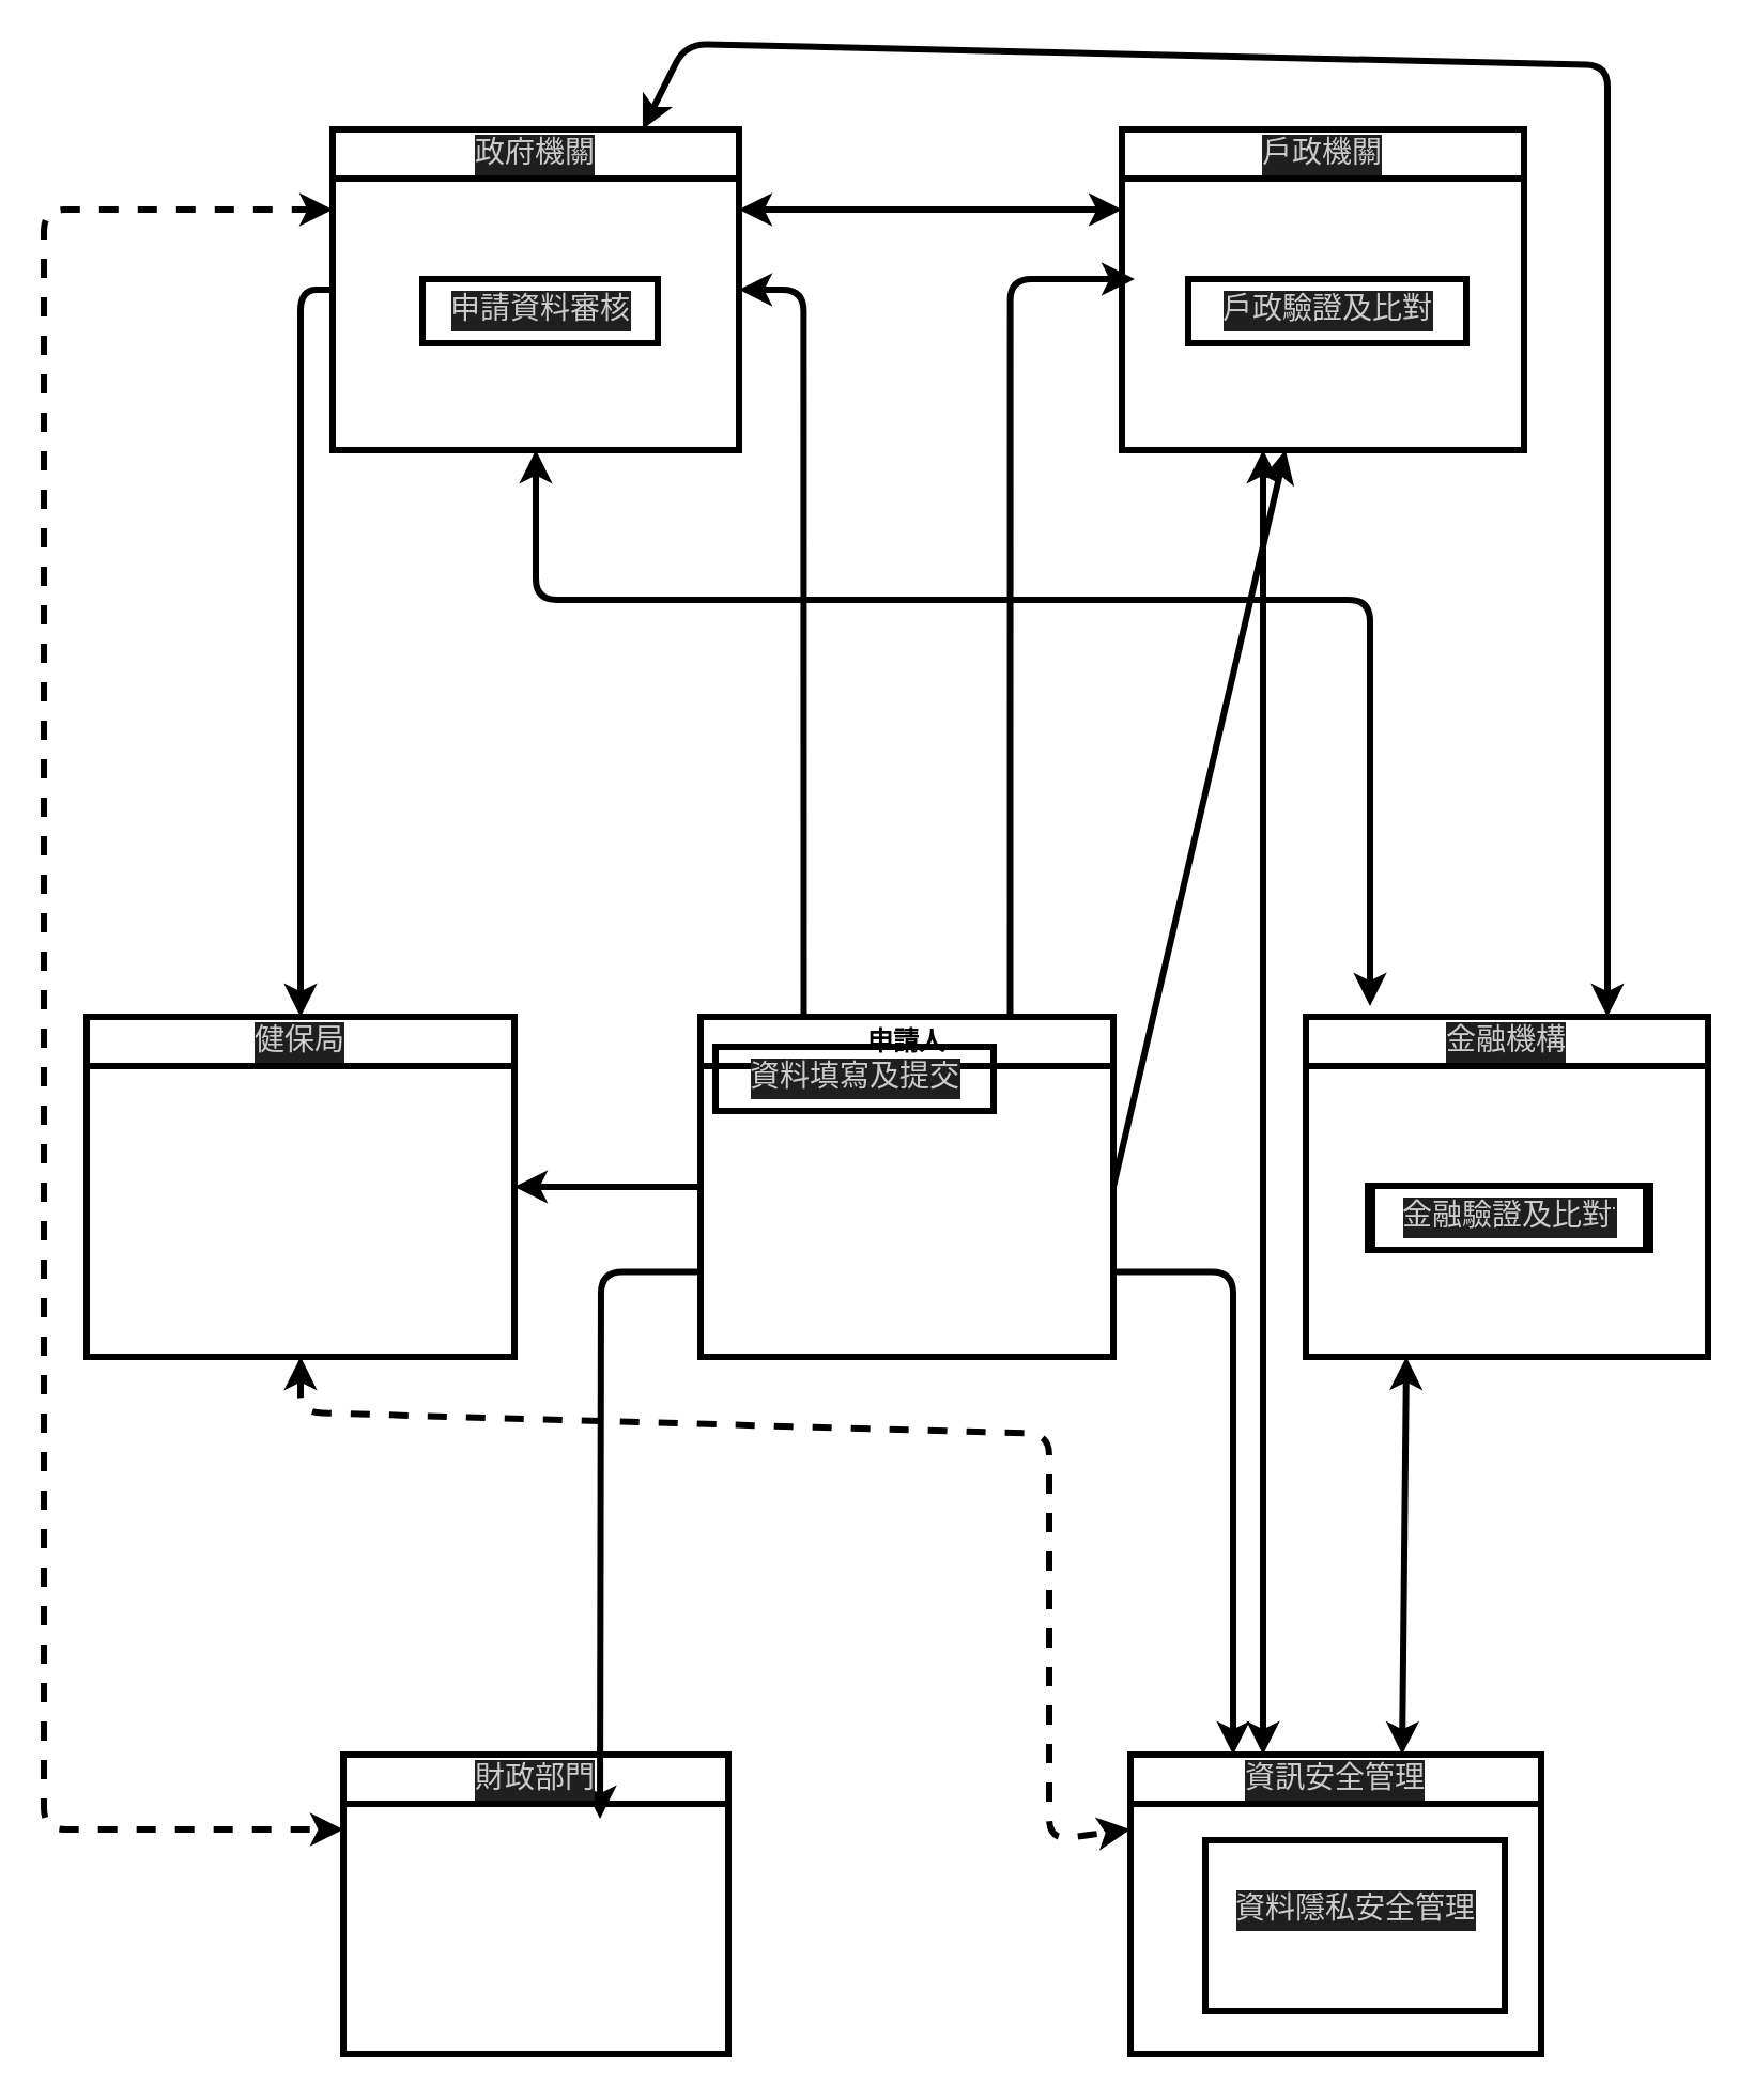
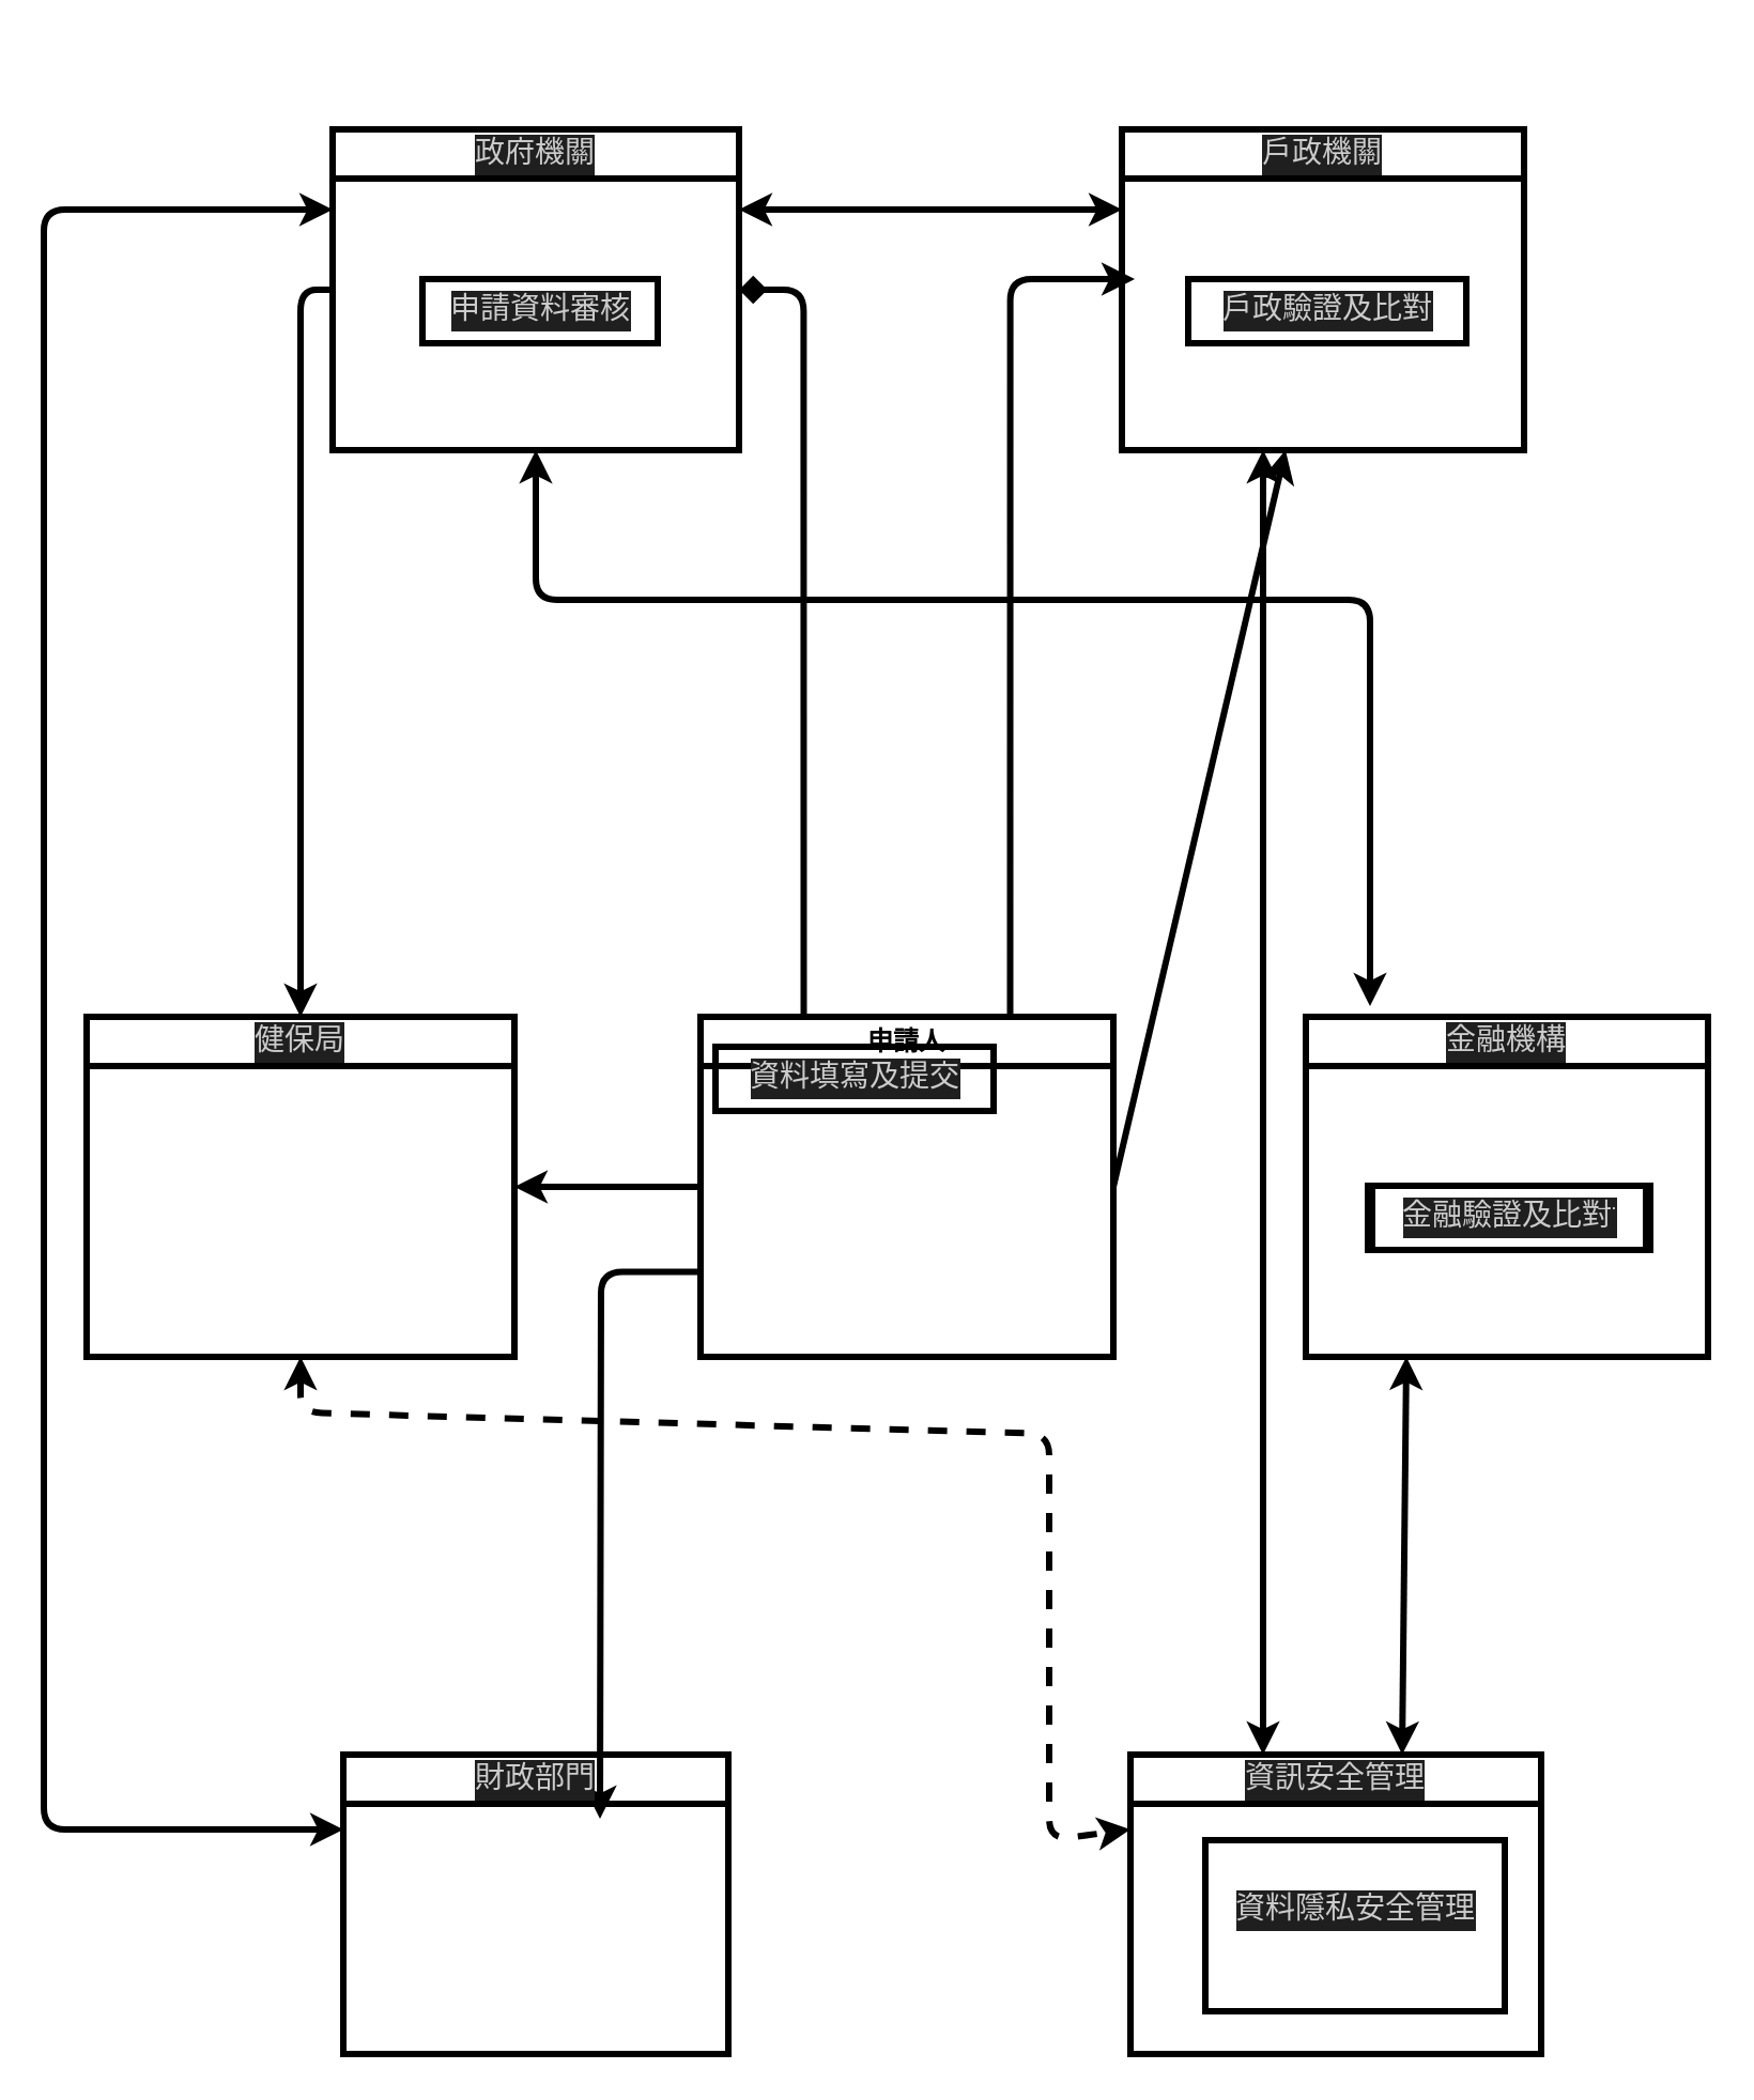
  <mxCell id="0" />
  <mxCell id="1" parent="0" />
- <mxCell id="2" style="edgeStyle=orthogonalEdgeStyle;html=1;exitX=0.25;exitY=0;exitDx=0;exitDy=0;entryX=1;entryY=0.5;entryDx=0;entryDy=0;strokeWidth=3;strokeColor=#000000;" parent="1" source="8" target="21" edge="1"><mxGeometry relative="1" as="geometry" /></mxCell>
+ <mxCell id="2" style="edgeStyle=orthogonalEdgeStyle;html=1;exitX=0.25;exitY=0;exitDx=0;exitDy=0;entryX=1;entryY=0.5;entryDx=0;entryDy=0;strokeWidth=3;strokeColor=#000000;endArrow=diamond;" parent="1" source="8" target="21" edge="1"><mxGeometry relative="1" as="geometry" /></mxCell>
  <mxCell id="3" style="edgeStyle=orthogonalEdgeStyle;html=1;exitX=0.75;exitY=0;exitDx=0;exitDy=0;strokeWidth=3;strokeColor=#000000;" parent="1" source="8" edge="1"><mxGeometry relative="1" as="geometry"><mxPoint x="530" y="130" as="targetPoint" /><Array as="points"><mxPoint x="472" y="130" /></Array></mxGeometry></mxCell>
  <mxCell id="4" style="edgeStyle=orthogonalEdgeStyle;html=1;exitX=0;exitY=0.75;exitDx=0;exitDy=0;strokeWidth=3;strokeColor=#000000;" parent="1" source="8" edge="1"><mxGeometry relative="1" as="geometry"><mxPoint x="280" y="850" as="targetPoint" /></mxGeometry></mxCell>
- <mxCell id="5" style="edgeStyle=orthogonalEdgeStyle;html=1;exitX=1;exitY=0.75;exitDx=0;exitDy=0;entryX=0.25;entryY=0;entryDx=0;entryDy=0;strokeWidth=3;strokeColor=#000000;" parent="1" source="8" target="11" edge="1"><mxGeometry relative="1" as="geometry" /></mxCell>
  <mxCell id="6" style="edgeStyle=orthogonalEdgeStyle;html=1;exitX=0;exitY=0.5;exitDx=0;exitDy=0;entryX=1;entryY=0.5;entryDx=0;entryDy=0;strokeWidth=3;strokeColor=#000000;" parent="1" source="8" target="25" edge="1"><mxGeometry relative="1" as="geometry" /></mxCell>
  <mxCell id="7" style="edgeStyle=none;html=1;exitX=1;exitY=0.5;exitDx=0;exitDy=0;strokeWidth=3;strokeColor=#000000;" parent="1" source="8" target="23" edge="1"><mxGeometry relative="1" as="geometry" /></mxCell>
  <mxCell id="8" value="申請人" style="swimlane;whiteSpace=wrap;html=1;fillColor=none;strokeWidth=3;strokeColor=#000000;" parent="1" vertex="1"><mxGeometry x="327" y="475" width="193" height="159" as="geometry" /></mxCell>
  <mxCell id="9" value="&lt;div style=&quot;color: rgb(204, 204, 204); background-color: rgb(31, 31, 31); font-family: Consolas, &amp;quot;Courier New&amp;quot;, monospace; font-size: 14px; line-height: 19px;&quot;&gt;資料填寫及提交&lt;/div&gt;" style="text;html=1;align=center;verticalAlign=middle;resizable=0;points=[];autosize=1;strokeColor=#000000;fillColor=none;strokeWidth=3;" parent="8" vertex="1"><mxGeometry x="7" y="14" width="130" height="30" as="geometry" /></mxCell>
  <mxCell id="10" value="&lt;div style=&quot;color: rgb(204, 204, 204); background-color: rgb(31, 31, 31); font-family: Consolas, &amp;quot;Courier New&amp;quot;, monospace; font-weight: normal; font-size: 14px; line-height: 19px;&quot;&gt;財政部門&lt;/div&gt;" style="swimlane;whiteSpace=wrap;html=1;fillColor=none;strokeWidth=3;strokeColor=#000000;" parent="1" vertex="1"><mxGeometry x="160" y="820" width="180" height="140" as="geometry" /></mxCell>
  <mxCell id="11" value="&lt;div style=&quot;color: rgb(204, 204, 204); background-color: rgb(31, 31, 31); font-family: Consolas, &amp;quot;Courier New&amp;quot;, monospace; font-weight: normal; font-size: 14px; line-height: 19px;&quot;&gt;資訊安全管理&lt;/div&gt;" style="swimlane;whiteSpace=wrap;html=1;fillColor=none;strokeWidth=3;strokeColor=#000000;" parent="1" vertex="1"><mxGeometry x="528" y="820" width="192" height="140" as="geometry" /></mxCell>
  <mxCell id="12" value="&#10;&lt;div style=&quot;color: rgb(204, 204, 204); background-color: rgb(31, 31, 31); font-family: Consolas, &amp;quot;Courier New&amp;quot;, monospace; font-weight: normal; font-size: 14px; line-height: 19px;&quot;&gt;&lt;div&gt;&lt;span style=&quot;color: #cccccc;&quot;&gt;資料隱私安全管理&lt;/span&gt;&lt;/div&gt;&lt;/div&gt;&#10;&#10;" style="text;html=1;align=center;verticalAlign=middle;resizable=0;points=[];autosize=1;strokeColor=#000000;fillColor=none;strokeWidth=3;" parent="11" vertex="1"><mxGeometry x="35" y="40.0" width="140" height="80" as="geometry" /></mxCell>
  <mxCell id="13" value="&lt;div style=&quot;color: rgb(204, 204, 204); background-color: rgb(31, 31, 31); font-family: Consolas, &amp;quot;Courier New&amp;quot;, monospace; font-size: 14px; line-height: 19px;&quot;&gt;申請資料審核&lt;/div&gt;" style="text;html=1;align=center;verticalAlign=middle;resizable=0;points=[];autosize=1;strokeColor=#000000;fillColor=none;strokeWidth=3;" parent="11" vertex="1"><mxGeometry x="-331" y="-690" width="110" height="30" as="geometry" /></mxCell>
  <mxCell id="14" value="&lt;div style=&quot;color: rgb(204, 204, 204); background-color: rgb(31, 31, 31); font-family: Consolas, &amp;quot;Courier New&amp;quot;, monospace; font-size: 14px; line-height: 19px;&quot;&gt;戶政驗證及比對&lt;/div&gt;" style="text;html=1;align=center;verticalAlign=middle;resizable=0;points=[];autosize=1;strokeColor=#000000;fillColor=none;strokeWidth=3;" parent="11" vertex="1"><mxGeometry x="27" y="-690" width="130" height="30" as="geometry" /></mxCell>
  <mxCell id="15" value="&lt;div style=&quot;color: rgb(204, 204, 204); background-color: rgb(31, 31, 31); font-family: Consolas, &amp;quot;Courier New&amp;quot;, monospace; font-size: 14px; line-height: 19px;&quot;&gt;金融驗證及比對&lt;/div&gt;" style="text;html=1;align=center;verticalAlign=middle;resizable=0;points=[];autosize=1;strokeColor=#000000;fillColor=none;strokeWidth=3;" parent="11" vertex="1"><mxGeometry x="113" y="-266" width="130" height="30" as="geometry" /></mxCell>
  <mxCell id="16" style="edgeStyle=none;html=1;exitX=1;exitY=0.25;exitDx=0;exitDy=0;entryX=0;entryY=0.25;entryDx=0;entryDy=0;startArrow=classic;startFill=1;strokeWidth=3;strokeColor=#000000;" parent="1" source="21" target="23" edge="1"><mxGeometry relative="1" as="geometry" /></mxCell>
  <mxCell id="17" style="edgeStyle=orthogonalEdgeStyle;html=1;exitX=0;exitY=0.5;exitDx=0;exitDy=0;entryX=0.5;entryY=0;entryDx=0;entryDy=0;strokeWidth=3;strokeColor=#000000;" parent="1" source="21" target="25" edge="1"><mxGeometry relative="1" as="geometry"><mxPoint x="130" y="530" as="targetPoint" /></mxGeometry></mxCell>
- <mxCell id="18" style="edgeStyle=orthogonalEdgeStyle;html=1;exitX=0;exitY=0.25;exitDx=0;exitDy=0;entryX=0;entryY=0.25;entryDx=0;entryDy=0;startArrow=classic;startFill=1;strokeWidth=3;strokeColor=#000000;dashed=1;" parent="1" source="21" target="10" edge="1"><mxGeometry relative="1" as="geometry"><Array as="points"><mxPoint x="20" y="98" /><mxPoint x="20" y="855" /></Array></mxGeometry></mxCell>
- <mxCell id="19" style="edgeStyle=none;html=1;entryX=0.75;entryY=0;entryDx=0;entryDy=0;startArrow=classic;startFill=1;exitX=0.763;exitY=0;exitDx=0;exitDy=0;exitPerimeter=0;strokeWidth=3;strokeColor=#000000;" parent="1" source="21" target="27" edge="1"><mxGeometry relative="1" as="geometry"><mxPoint x="300" y="50" as="sourcePoint" /><Array as="points"><mxPoint x="320" y="20" /><mxPoint x="751" y="30" /></Array></mxGeometry></mxCell>
+ <mxCell id="18" style="edgeStyle=orthogonalEdgeStyle;html=1;exitX=0;exitY=0.25;exitDx=0;exitDy=0;entryX=0;entryY=0.25;entryDx=0;entryDy=0;startArrow=classic;startFill=1;strokeWidth=3;strokeColor=#000000;" parent="1" source="21" target="10" edge="1"><mxGeometry relative="1" as="geometry"><Array as="points"><mxPoint x="20" y="98" /><mxPoint x="20" y="855" /></Array></mxGeometry></mxCell>
  <mxCell id="20" style="edgeStyle=none;html=1;exitX=0.5;exitY=1;exitDx=0;exitDy=0;startArrow=classic;startFill=1;strokeWidth=3;strokeColor=#000000;" parent="1" source="21" edge="1"><mxGeometry relative="1" as="geometry"><mxPoint x="640" y="470" as="targetPoint" /><Array as="points"><mxPoint x="250" y="280" /><mxPoint x="640" y="280" /></Array></mxGeometry></mxCell>
  <mxCell id="21" value="&lt;div style=&quot;color: rgb(204, 204, 204); background-color: rgb(31, 31, 31); font-family: Consolas, &amp;quot;Courier New&amp;quot;, monospace; font-weight: normal; font-size: 14px; line-height: 19px;&quot;&gt;政府機關&lt;/div&gt;" style="swimlane;whiteSpace=wrap;html=1;startSize=23;fillColor=none;strokeWidth=3;strokeColor=#000000;" parent="1" vertex="1"><mxGeometry x="155" y="60" width="190" height="150" as="geometry" /></mxCell>
  <mxCell id="22" style="edgeStyle=none;html=1;startArrow=classic;startFill=1;strokeWidth=3;strokeColor=#000000;" parent="1" edge="1"><mxGeometry relative="1" as="geometry"><mxPoint x="590" y="210" as="sourcePoint" /><mxPoint x="590" y="820" as="targetPoint" /></mxGeometry></mxCell>
  <mxCell id="23" value="&lt;div style=&quot;color: rgb(204, 204, 204); background-color: rgb(31, 31, 31); font-family: Consolas, &amp;quot;Courier New&amp;quot;, monospace; font-weight: normal; font-size: 14px; line-height: 19px;&quot;&gt;戶政機關&lt;/div&gt;" style="swimlane;whiteSpace=wrap;html=1;fillColor=none;strokeWidth=3;strokeColor=#000000;" parent="1" vertex="1"><mxGeometry x="524" y="60" width="188" height="150" as="geometry" /></mxCell>
  <mxCell id="24" style="edgeStyle=none;html=1;exitX=0.5;exitY=1;exitDx=0;exitDy=0;entryX=0;entryY=0.25;entryDx=0;entryDy=0;startArrow=classic;startFill=1;strokeWidth=3;strokeColor=#000000;dashed=1;" parent="1" source="25" target="11" edge="1"><mxGeometry relative="1" as="geometry"><Array as="points"><mxPoint x="140" y="660" /><mxPoint x="490" y="670" /><mxPoint x="490" y="860" /></Array></mxGeometry></mxCell>
  <mxCell id="25" value="&lt;div style=&quot;color: rgb(204, 204, 204); background-color: rgb(31, 31, 31); font-family: Consolas, &amp;quot;Courier New&amp;quot;, monospace; font-weight: normal; font-size: 14px; line-height: 19px;&quot;&gt;&lt;div style=&quot;line-height: 19px;&quot;&gt;健保局&lt;/div&gt;&lt;/div&gt;" style="swimlane;whiteSpace=wrap;html=1;fillColor=none;strokeWidth=3;strokeColor=#000000;" parent="1" vertex="1"><mxGeometry x="40" y="475" width="200" height="159" as="geometry" /></mxCell>
  <mxCell id="26" style="edgeStyle=none;html=1;exitX=0.25;exitY=1;exitDx=0;exitDy=0;startArrow=classic;startFill=1;strokeWidth=3;strokeColor=#000000;" parent="1" source="27" edge="1"><mxGeometry relative="1" as="geometry"><mxPoint x="655" y="820" as="targetPoint" /></mxGeometry></mxCell>
  <mxCell id="27" value="&lt;div style=&quot;color: rgb(204, 204, 204); background-color: rgb(31, 31, 31); font-family: Consolas, &amp;quot;Courier New&amp;quot;, monospace; font-weight: normal; font-size: 14px; line-height: 19px;&quot;&gt;金融機構&lt;/div&gt;" style="swimlane;whiteSpace=wrap;html=1;fillColor=none;strokeWidth=3;strokeColor=#000000;" parent="1" vertex="1"><mxGeometry x="610" y="475" width="188" height="159" as="geometry" /></mxCell>
  <mxCell id="28" value="&lt;div style=&quot;color: rgb(204, 204, 204); background-color: rgb(31, 31, 31); font-family: Consolas, &amp;quot;Courier New&amp;quot;, monospace; font-size: 14px; line-height: 19px;&quot;&gt;金融驗證及比對&lt;/div&gt;" style="text;html=1;align=center;verticalAlign=middle;resizable=0;points=[];autosize=1;strokeColor=#000000;fillColor=none;strokeWidth=3;" parent="27" vertex="1"><mxGeometry x="29" y="79" width="130" height="30" as="geometry" /></mxCell>
